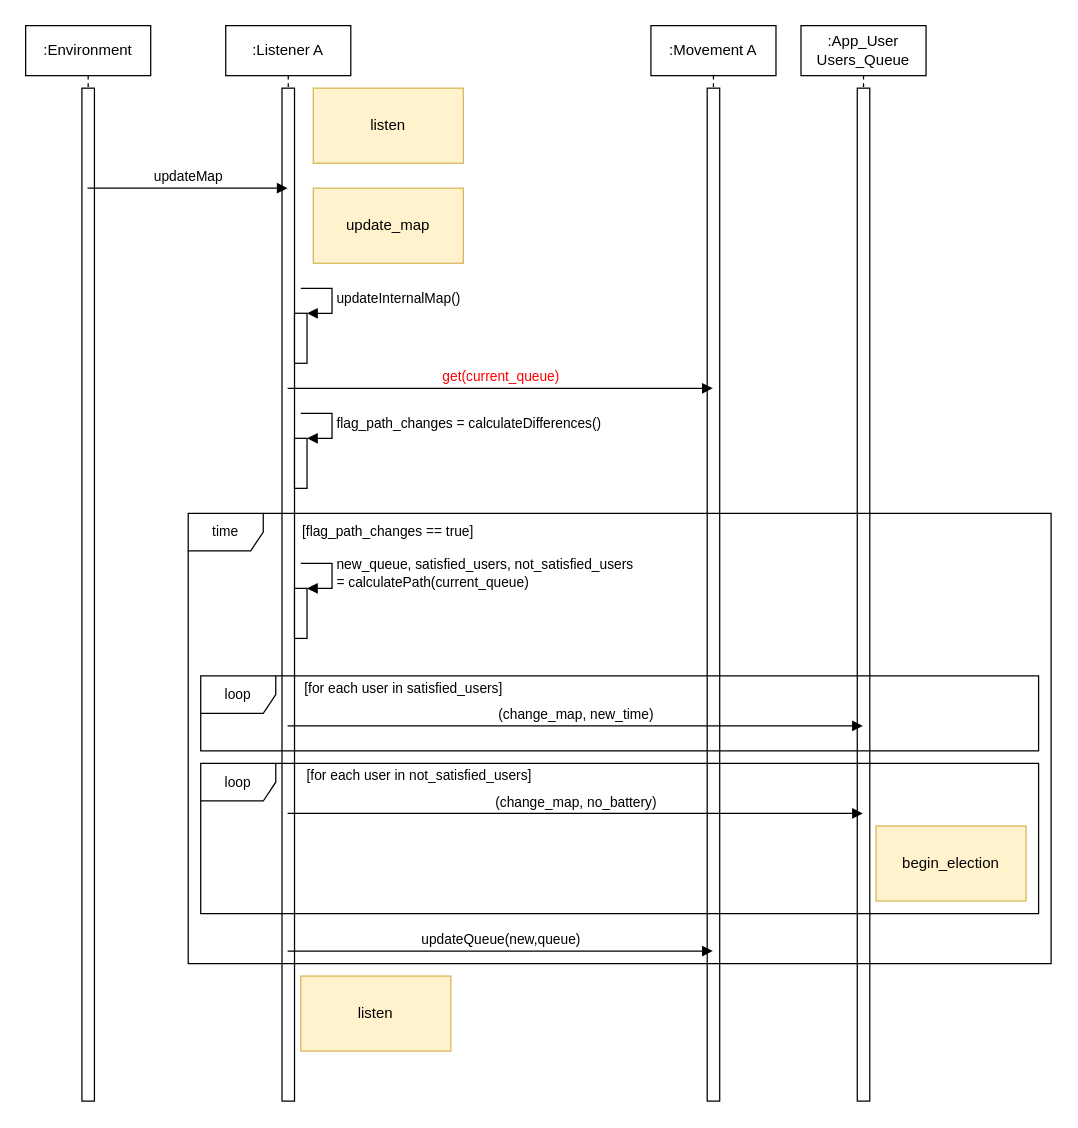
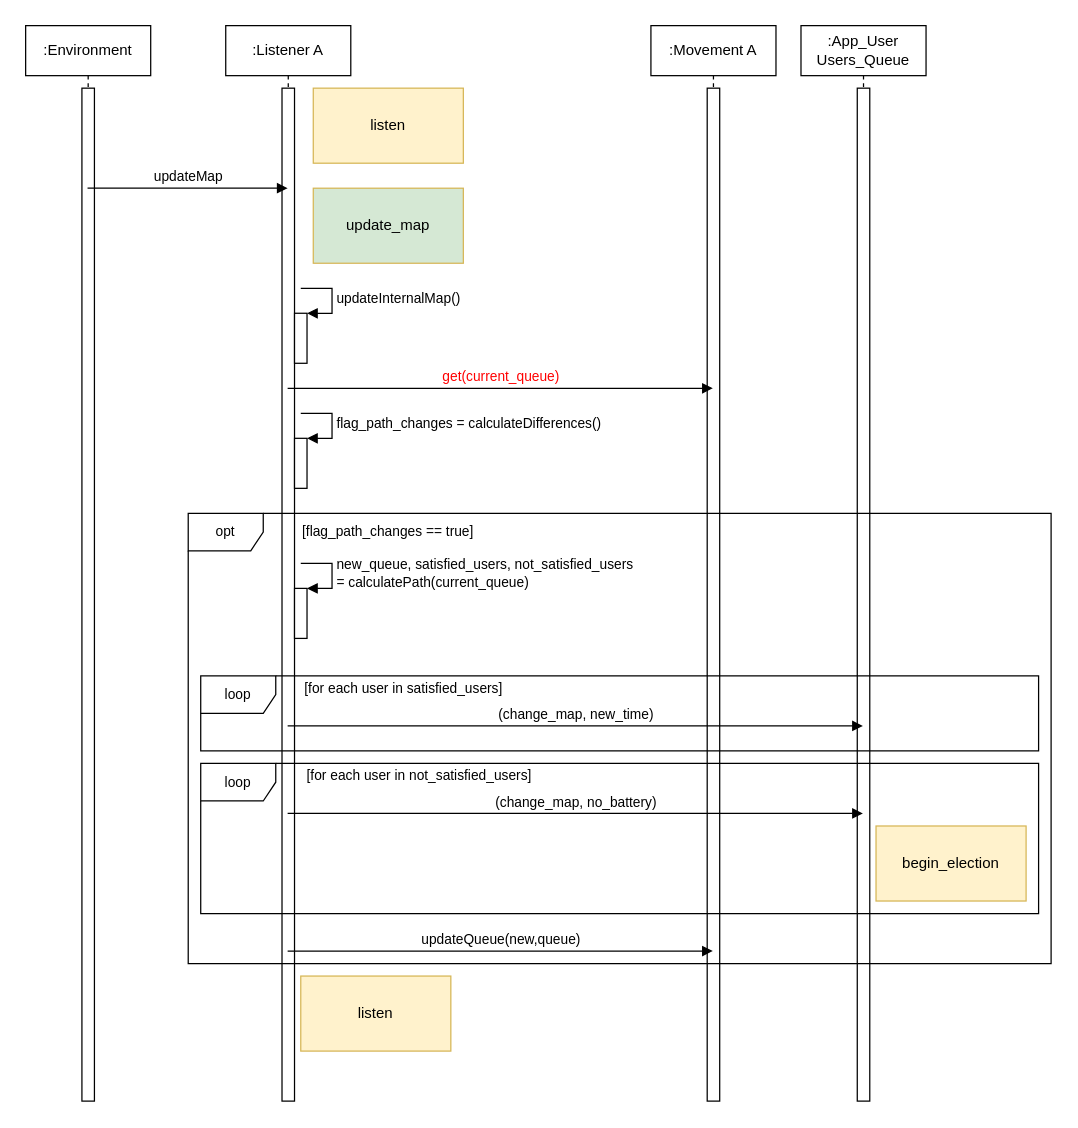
  <mxCell id="0" />
  <mxCell id="1" parent="0" />
  <mxCell id="2" value=":Environment" style="shape=umlLifeline;perimeter=lifelinePerimeter;whiteSpace=wrap;html=1;container=1;collapsible=0;recursiveResize=0;outlineConnect=0;" vertex="1" parent="1"><mxGeometry x="20" y="20" width="100" height="860" as="geometry" /></mxCell>
  <mxCell id="3" value="" style="html=1;points=[];perimeter=orthogonalPerimeter;fontColor=#FF0000;" vertex="1" parent="2"><mxGeometry x="45" y="50" width="10" height="810" as="geometry" /></mxCell>
  <mxCell id="4" value=":Listener A" style="shape=umlLifeline;perimeter=lifelinePerimeter;whiteSpace=wrap;html=1;container=1;collapsible=0;recursiveResize=0;outlineConnect=0;" vertex="1" parent="1"><mxGeometry x="180" y="20" width="100" height="860" as="geometry" /></mxCell>
  <mxCell id="5" value="" style="html=1;points=[];perimeter=orthogonalPerimeter;fontColor=#FF0000;" vertex="1" parent="4"><mxGeometry x="45" y="50" width="10" height="810" as="geometry" /></mxCell>
  <mxCell id="6" value="" style="html=1;points=[];perimeter=orthogonalPerimeter;fontColor=#FF0000;" vertex="1" parent="4"><mxGeometry x="55" y="330" width="10" height="40" as="geometry" /></mxCell>
  <mxCell id="7" value="flag_path_changes = calculateDifferences()" style="edgeStyle=orthogonalEdgeStyle;html=1;align=left;spacingLeft=2;endArrow=block;rounded=0;entryX=1;entryY=0;" edge="1" target="6" parent="4"><mxGeometry relative="1" as="geometry"><mxPoint x="60" y="310" as="sourcePoint" /><Array as="points"><mxPoint x="85" y="310" /></Array></mxGeometry></mxCell>
  <mxCell id="8" value="" style="html=1;points=[];perimeter=orthogonalPerimeter;fontColor=#000000;" vertex="1" parent="4"><mxGeometry x="55" y="230" width="10" height="40" as="geometry" /></mxCell>
  <mxCell id="9" value="updateInternalMap()" style="edgeStyle=orthogonalEdgeStyle;html=1;align=left;spacingLeft=2;endArrow=block;rounded=0;entryX=1;entryY=0;fontColor=#000000;" edge="1" target="8" parent="4"><mxGeometry relative="1" as="geometry"><mxPoint x="60" y="210" as="sourcePoint" /><Array as="points"><mxPoint x="85" y="210" /></Array></mxGeometry></mxCell>
  <mxCell id="10" value="" style="html=1;points=[];perimeter=orthogonalPerimeter;fontColor=#000000;" vertex="1" parent="4"><mxGeometry x="55" y="450" width="10" height="40" as="geometry" /></mxCell>
  <mxCell id="11" value="new_queue, satisfied_users, not_satisfied_users &lt;br&gt;= calculatePath(current_queue)" style="edgeStyle=orthogonalEdgeStyle;html=1;align=left;spacingLeft=2;endArrow=block;rounded=0;entryX=1;entryY=0;fontColor=#000000;" edge="1" target="10" parent="4"><mxGeometry relative="1" as="geometry"><mxPoint x="60" y="430" as="sourcePoint" /><Array as="points"><mxPoint x="85" y="430" /></Array></mxGeometry></mxCell>
  <mxCell id="12" value=":Movement A" style="shape=umlLifeline;perimeter=lifelinePerimeter;whiteSpace=wrap;html=1;container=1;collapsible=0;recursiveResize=0;outlineConnect=0;" vertex="1" parent="1"><mxGeometry x="520" y="20" width="100" height="860" as="geometry" /></mxCell>
  <mxCell id="13" value="" style="html=1;points=[];perimeter=orthogonalPerimeter;fontColor=#FF0000;" vertex="1" parent="12"><mxGeometry x="45" y="50" width="10" height="810" as="geometry" /></mxCell>
  <mxCell id="14" value=":App_User Users_Queue" style="shape=umlLifeline;perimeter=lifelinePerimeter;whiteSpace=wrap;html=1;container=1;collapsible=0;recursiveResize=0;outlineConnect=0;" vertex="1" parent="1"><mxGeometry x="640" y="20" width="100" height="860" as="geometry" /></mxCell>
  <mxCell id="15" value="" style="html=1;points=[];perimeter=orthogonalPerimeter;fontColor=#FF0000;" vertex="1" parent="14"><mxGeometry x="45" y="50" width="10" height="810" as="geometry" /></mxCell>
  <mxCell id="16" value="updateMap" style="html=1;verticalAlign=bottom;endArrow=block;" edge="1" parent="1" source="2" target="4"><mxGeometry width="80" relative="1" as="geometry"><mxPoint x="130" y="160" as="sourcePoint" /><mxPoint x="210" y="160" as="targetPoint" /><Array as="points"><mxPoint x="220" y="150" /></Array></mxGeometry></mxCell>
  <mxCell id="17" value="listen" style="rounded=0;whiteSpace=wrap;html=1;fillColor=#fff2cc;strokeColor=#d6b656;" vertex="1" parent="1"><mxGeometry x="250" y="70" width="120" height="60" as="geometry" /></mxCell>
- <mxCell id="18" value="update_map" style="rounded=0;whiteSpace=wrap;html=1;fillColor=#fff2cc;strokeColor=#d6b656;" vertex="1" parent="1"><mxGeometry x="250" y="150" width="120" height="60" as="geometry" /></mxCell>
+ <mxCell id="18" value="update_map" style="rounded=0;whiteSpace=wrap;html=1;fillColor=#d5e8d4;strokeColor=#d6b656;" vertex="1" parent="1"><mxGeometry x="250" y="150" width="120" height="60" as="geometry" /></mxCell>
  <mxCell id="19" value="get(current_queue)" style="html=1;verticalAlign=bottom;endArrow=block;fontColor=#FF0000;" edge="1" parent="1" source="4" target="12"><mxGeometry width="80" relative="1" as="geometry"><mxPoint x="380" y="270" as="sourcePoint" /><mxPoint x="460" y="270" as="targetPoint" /><Array as="points"><mxPoint x="490" y="310" /></Array></mxGeometry></mxCell>
  <mxCell id="20" value="&lt;span style=&quot;font-size: 11px ; text-align: left ; background-color: rgb(255 , 255 , 255)&quot;&gt;[flag_path_changes == true]&lt;/span&gt;" style="text;html=1;strokeColor=none;fillColor=none;align=center;verticalAlign=middle;whiteSpace=wrap;rounded=0;fontColor=#000000;" vertex="1" parent="1"><mxGeometry x="235" y="420" width="150" height="10" as="geometry" /></mxCell>
  <mxCell id="21" value="(change_map, new_time)" style="html=1;verticalAlign=bottom;endArrow=block;fontColor=#000000;" edge="1" parent="1" source="4" target="14"><mxGeometry width="80" relative="1" as="geometry"><mxPoint x="400" y="620" as="sourcePoint" /><mxPoint x="480" y="620" as="targetPoint" /><Array as="points"><mxPoint x="540" y="580" /></Array></mxGeometry></mxCell>
  <mxCell id="22" value="[for each user in satisfied_users]" style="text;html=1;strokeColor=none;fillColor=none;align=center;verticalAlign=middle;whiteSpace=wrap;rounded=0;fontColor=#000000;fontSize=11;" vertex="1" parent="1"><mxGeometry x="235" y="540" width="175" height="20" as="geometry" /></mxCell>
  <mxCell id="23" value="[for each user in not_satisfied_users]" style="text;html=1;strokeColor=none;fillColor=none;align=center;verticalAlign=middle;whiteSpace=wrap;rounded=0;fontColor=#000000;fontSize=11;" vertex="1" parent="1"><mxGeometry x="235" y="610" width="200" height="20" as="geometry" /></mxCell>
  <mxCell id="24" value="(change_map, no_battery)" style="html=1;verticalAlign=bottom;endArrow=block;fontSize=11;fontColor=#000000;" edge="1" parent="1" source="4" target="14"><mxGeometry width="80" relative="1" as="geometry"><mxPoint x="400" y="710" as="sourcePoint" /><mxPoint x="480" y="710" as="targetPoint" /><Array as="points"><mxPoint x="540" y="650" /></Array></mxGeometry></mxCell>
  <mxCell id="25" value="listen" style="rounded=0;whiteSpace=wrap;html=1;fillColor=#fff2cc;strokeColor=#d6b656;" vertex="1" parent="1"><mxGeometry x="240" y="780" width="120" height="60" as="geometry" /></mxCell>
  <mxCell id="26" value="begin_election" style="rounded=0;whiteSpace=wrap;html=1;fillColor=#fff2cc;strokeColor=#d6b656;" vertex="1" parent="1"><mxGeometry x="700" y="660" width="120" height="60" as="geometry" /></mxCell>
  <mxCell id="27" value="updateQueue(new,queue)" style="html=1;verticalAlign=bottom;endArrow=block;fontSize=11;fontColor=#000000;" edge="1" parent="1" source="4" target="12"><mxGeometry width="80" relative="1" as="geometry"><mxPoint x="400" y="700" as="sourcePoint" /><mxPoint x="480" y="700" as="targetPoint" /><Array as="points"><mxPoint x="550" y="760" /></Array></mxGeometry></mxCell>
  <mxCell id="28" value="loop" style="shape=umlFrame;whiteSpace=wrap;html=1;fontSize=11;fontColor=#000000;" vertex="1" parent="1"><mxGeometry x="160" y="540" width="670" height="60" as="geometry" /></mxCell>
  <mxCell id="29" value="loop" style="shape=umlFrame;whiteSpace=wrap;html=1;fontSize=11;fontColor=#000000;" vertex="1" parent="1"><mxGeometry x="160" y="610" width="670" height="120" as="geometry" /></mxCell>
- <mxCell id="30" value="time" style="shape=umlFrame;whiteSpace=wrap;html=1;fontSize=11;fontColor=#000000;" vertex="1" parent="1"><mxGeometry x="150" y="410" width="690" height="360" as="geometry" /></mxCell>
+ <mxCell id="30" value="opt" style="shape=umlFrame;whiteSpace=wrap;html=1;fontSize=11;fontColor=#000000;" vertex="1" parent="1"><mxGeometry x="150" y="410" width="690" height="360" as="geometry" /></mxCell>
